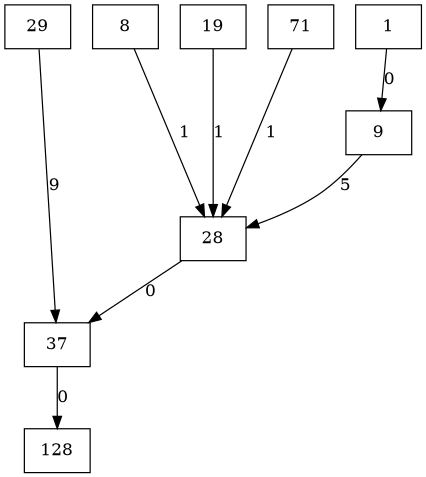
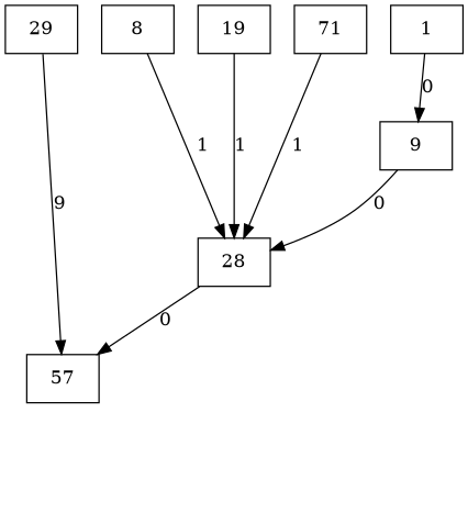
  digraph {
    node [shape=box]
    1
    8
    19
    29
    71
    9
    28
-   57 [label=37]
-   128
+   57
    subgraph sub_1 {
      rank=same
      1
      8
      19
      29
      71
    }
    1 -> 9 [label=0]
    8 -> 28 [label=1]
    19 -> 28 [label=1]
    29 -> 57 [label=9]
    71 -> 28 [label=1]
-   9 -> 28 [label=5]
+   9 -> 28 [label=0]
    28 -> 57 [label=0]
-   57 -> 128 [label=0]
  }
